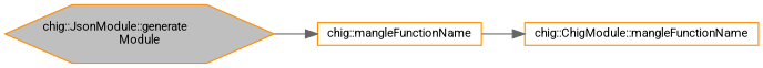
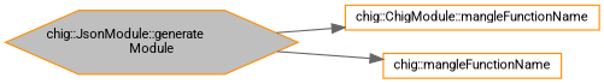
  digraph {
    fontname=Roboto
    rankdir=LR
    node [color=darkorange fillcolor=white fontname=Roboto fontsize=10 shape=box style=filled]
    edge [color=gray40 fontname=Roboto fontsize=10 labelfontname=Helvetica labelfontsize=10 style=solid]
    n1 [fillcolor=grey75 fontcolor=black height=0.2 label="chig::JsonModule::generate\lModule" shape=hexagon width=0.4]
    n2 [height=0.2 label="chig::ChigModule::mangleFunctionName" width=0.4]
    n3 [height=0.2 label="chig::mangleFunctionName" width=0.4]
-   n3 -> n2
+   n1 -> n2
    n1 -> n3
  }
